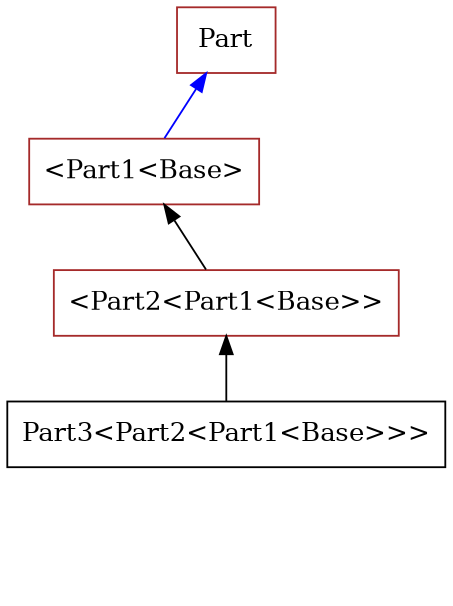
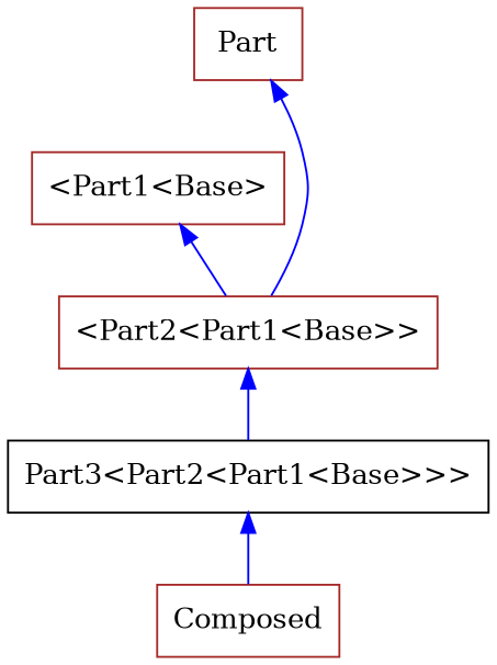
  digraph {
    rankdir=BT
    node [color=brown shape=box]
    edge [color=black]
    n1 [color=black label="Part3<Part2<Part1<Base>>>"]
    n2 [label="<Part2<Part1<Base>>"]
    n3 [label="<Part1<Base>"]
    n4 [label=Part]
-   n1 -> n2
-   n2 -> n3
-   n3 -> n4 [color=blue]
+   Composed
+   n1 -> n2 [color=blue]
+   n2 -> n3 [color=blue]
+   n2 -> n4 [color=blue]
+   Composed -> n1 [color=blue]
  }
